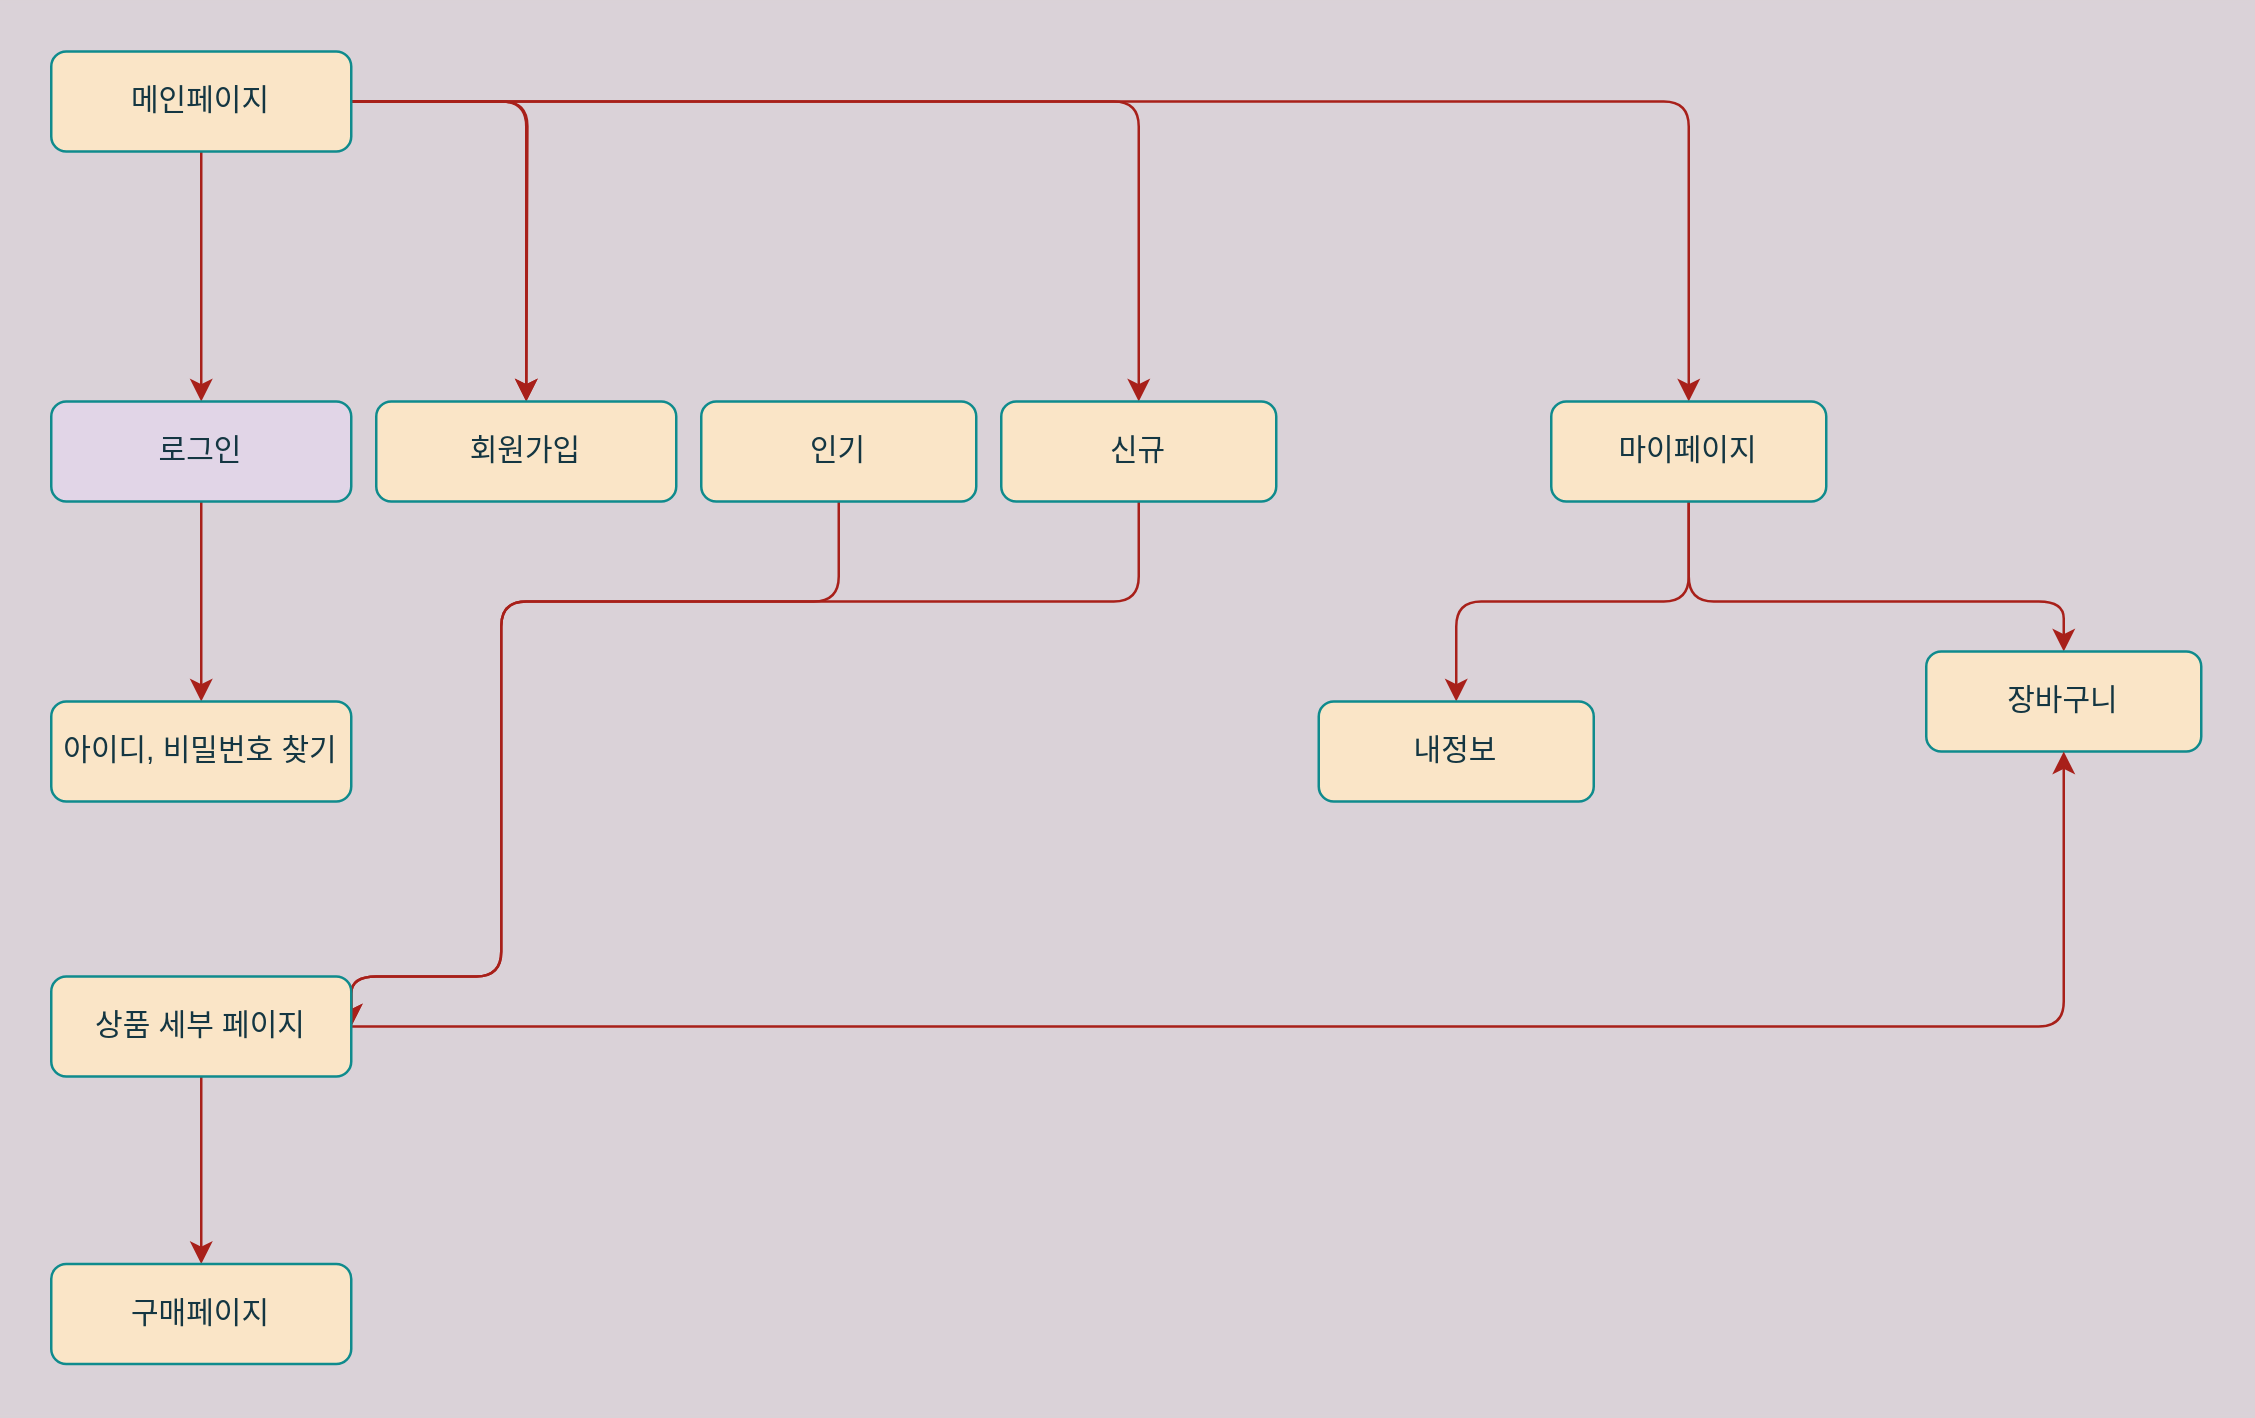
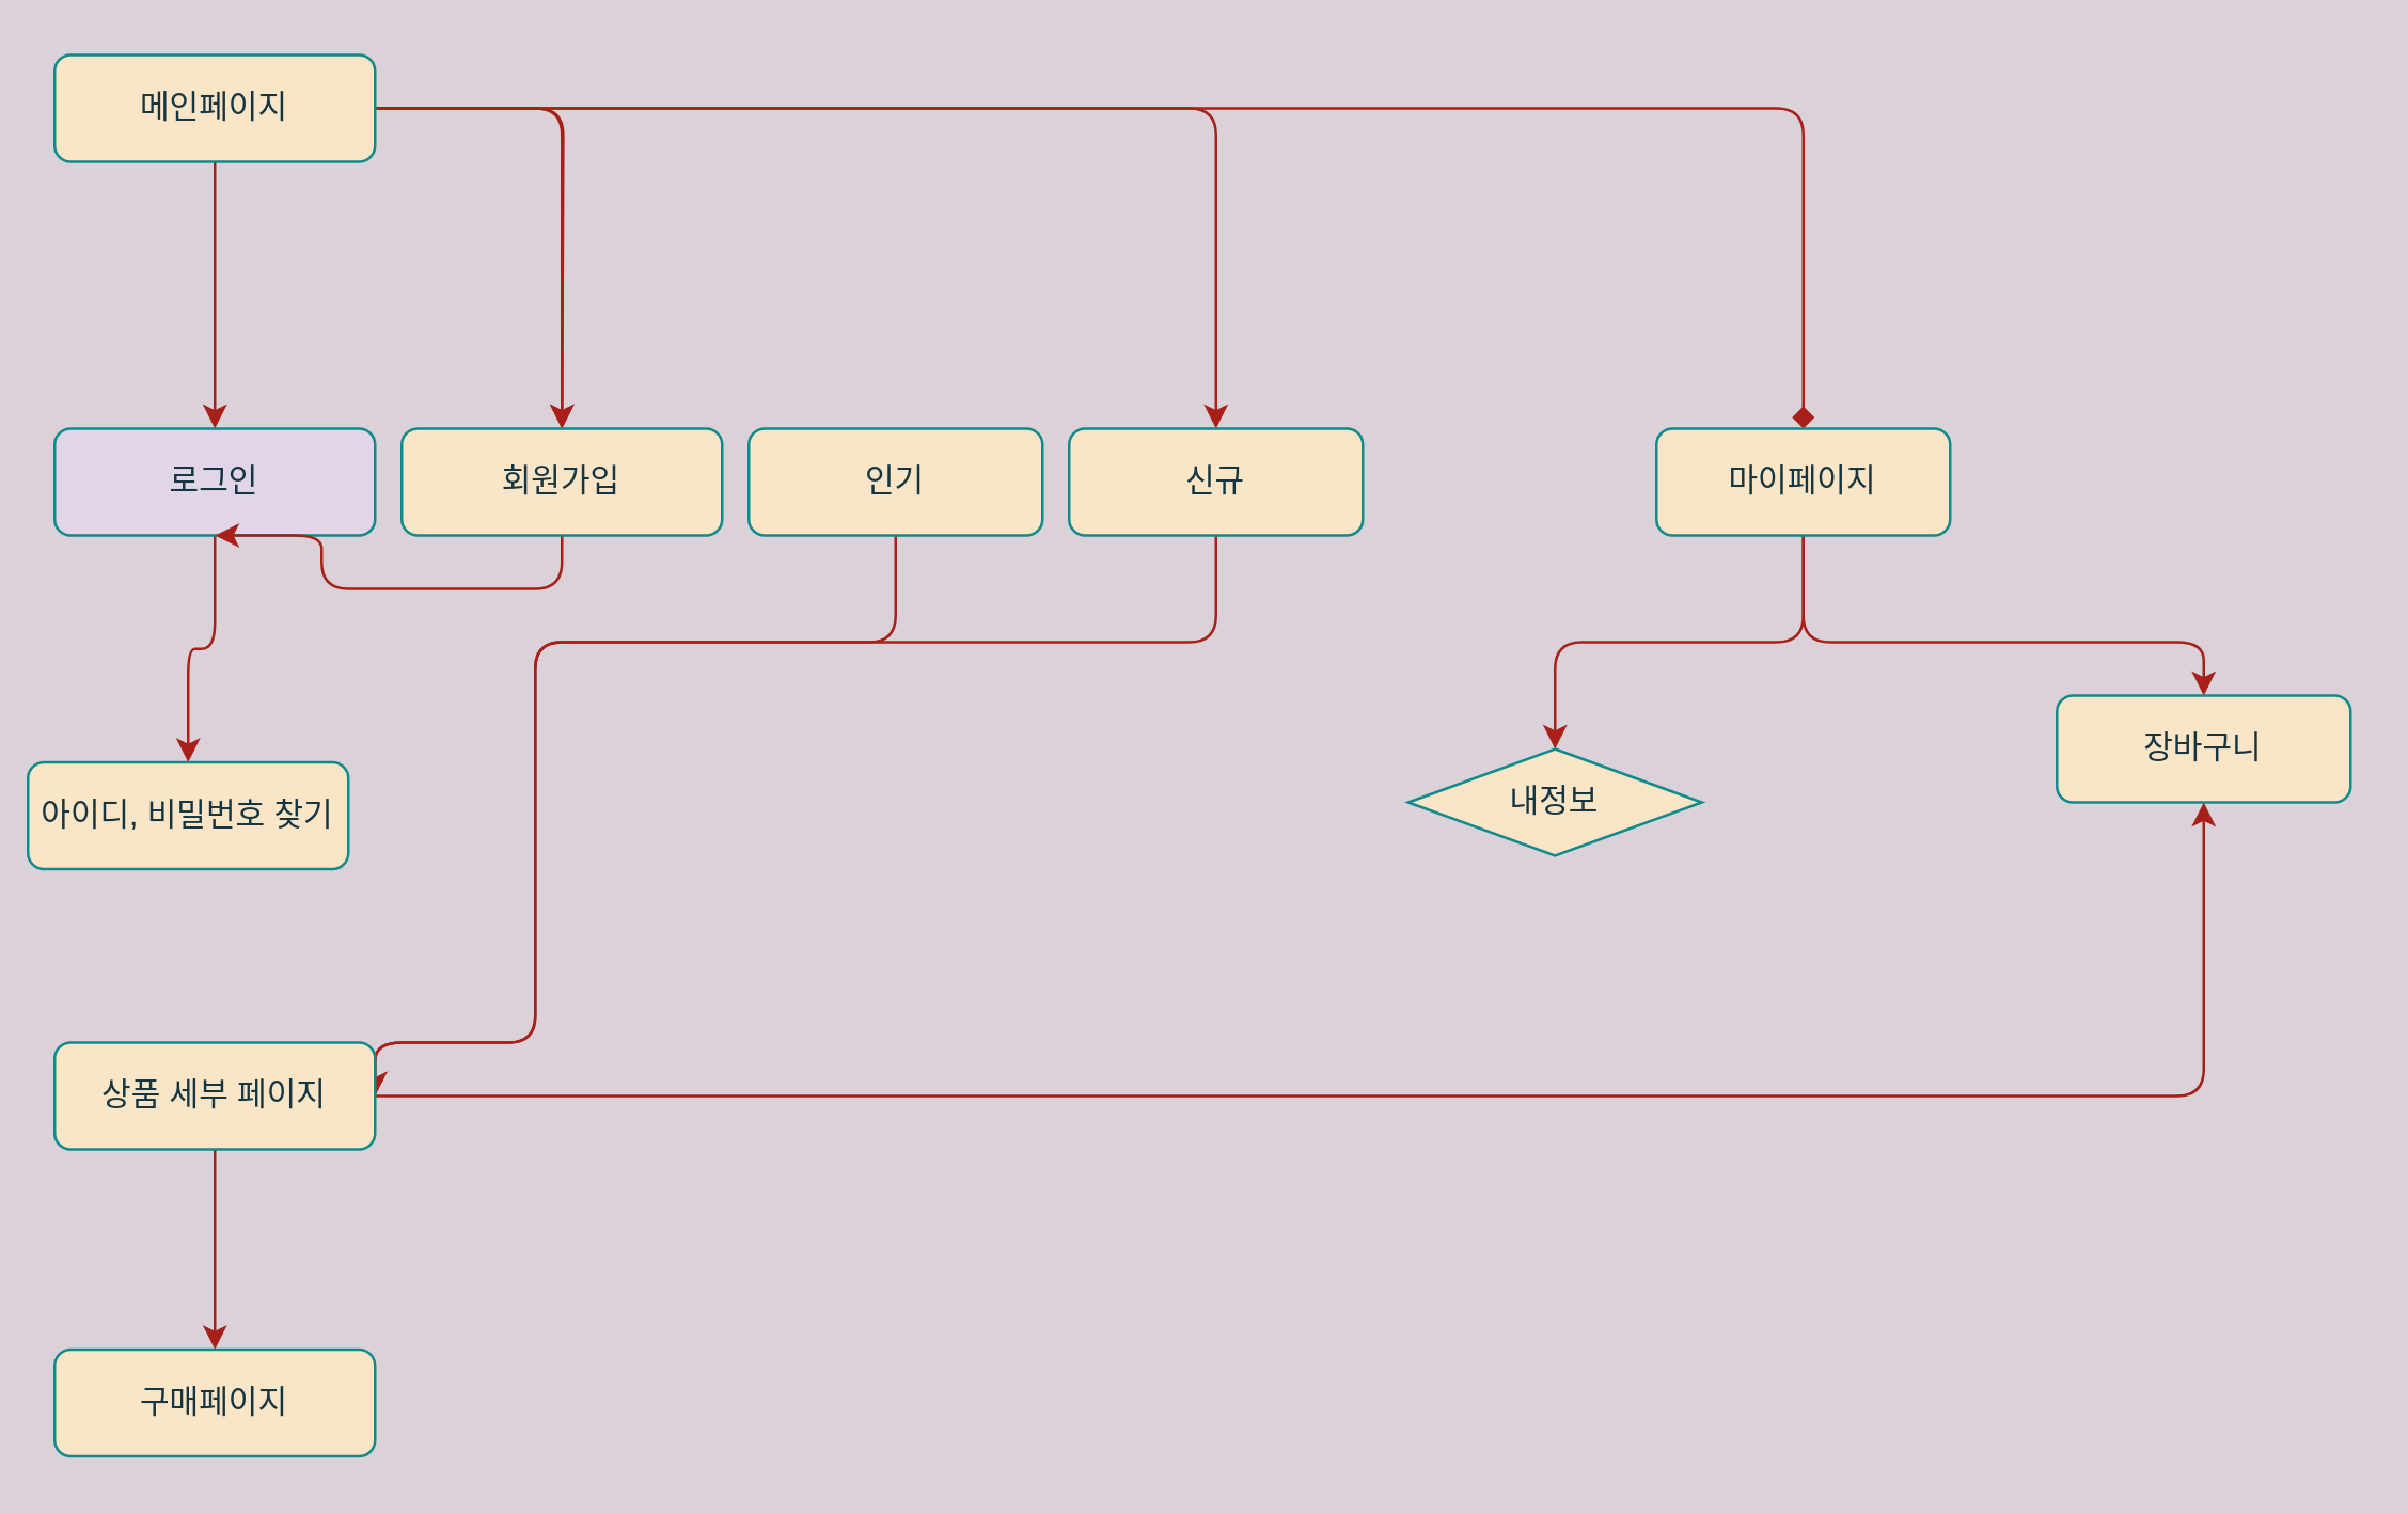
  <mxCell id="0" />
  <mxCell id="1" parent="0" />
  <mxCell id="2" style="edgeStyle=orthogonalEdgeStyle;curved=0;rounded=1;sketch=0;orthogonalLoop=1;jettySize=auto;html=1;strokeColor=#A8201A;fillColor=#FAE5C7;fontColor=#143642;labelBackgroundColor=#DAD2D8;" edge="1" parent="1" source="7" target="9"><mxGeometry relative="1" as="geometry" /></mxCell>
  <mxCell id="3" style="edgeStyle=orthogonalEdgeStyle;curved=0;rounded=1;sketch=0;orthogonalLoop=1;jettySize=auto;html=1;strokeColor=#A8201A;fillColor=#FAE5C7;fontColor=#143642;labelBackgroundColor=#DAD2D8;" edge="1" parent="1" source="7"><mxGeometry relative="1" as="geometry"><mxPoint x="210" y="160" as="targetPoint" /></mxGeometry></mxCell>
  <mxCell id="4" style="edgeStyle=orthogonalEdgeStyle;curved=0;rounded=1;sketch=0;orthogonalLoop=1;jettySize=auto;html=1;strokeColor=#A8201A;fillColor=#FAE5C7;fontColor=#143642;" edge="1" parent="1" source="7" target="19"><mxGeometry relative="1" as="geometry" /></mxCell>
  <mxCell id="5" style="edgeStyle=orthogonalEdgeStyle;curved=0;rounded=1;sketch=0;orthogonalLoop=1;jettySize=auto;html=1;entryX=0.5;entryY=0;entryDx=0;entryDy=0;strokeColor=#A8201A;fillColor=#FAE5C7;fontColor=#143642;" edge="1" parent="1" source="7" target="14"><mxGeometry relative="1" as="geometry" /></mxCell>
- <mxCell id="6" style="edgeStyle=orthogonalEdgeStyle;curved=0;rounded=1;sketch=0;orthogonalLoop=1;jettySize=auto;html=1;entryX=0.5;entryY=0;entryDx=0;entryDy=0;strokeColor=#A8201A;fillColor=#FAE5C7;fontColor=#143642;" edge="1" parent="1" source="7" target="17"><mxGeometry relative="1" as="geometry" /></mxCell>
+ <mxCell id="6" style="edgeStyle=orthogonalEdgeStyle;curved=0;rounded=1;sketch=0;orthogonalLoop=1;jettySize=auto;html=1;entryX=0.5;entryY=0;entryDx=0;entryDy=0;strokeColor=#A8201A;fillColor=#FAE5C7;fontColor=#143642;endArrow=diamond;" edge="1" parent="1" source="7" target="17"><mxGeometry relative="1" as="geometry" /></mxCell>
  <mxCell id="7" value="메인페이지" style="rounded=1;whiteSpace=wrap;html=1;fontSize=12;glass=0;strokeWidth=1;shadow=0;fillColor=#FAE5C7;strokeColor=#0F8B8D;fontColor=#143642;" parent="1" vertex="1"><mxGeometry x="20" y="20" width="120" height="40" as="geometry" /></mxCell>
  <mxCell id="8" style="edgeStyle=orthogonalEdgeStyle;curved=0;rounded=1;sketch=0;orthogonalLoop=1;jettySize=auto;html=1;entryX=0.5;entryY=0;entryDx=0;entryDy=0;strokeColor=#A8201A;fillColor=#FAE5C7;fontColor=#143642;" edge="1" parent="1" source="9" target="10"><mxGeometry relative="1" as="geometry" /></mxCell>
  <mxCell id="9" value="로그인" style="rounded=1;whiteSpace=wrap;html=1;fontSize=12;glass=0;strokeWidth=1;shadow=0;fillColor=#e1d5e7;strokeColor=#0F8B8D;fontColor=#143642;" parent="1" vertex="1"><mxGeometry x="20" y="160" width="120" height="40" as="geometry" /></mxCell>
- <mxCell id="10" value="아이디, 비밀번호 찾기" style="rounded=1;whiteSpace=wrap;html=1;fontSize=12;glass=0;strokeWidth=1;shadow=0;fillColor=#FAE5C7;strokeColor=#0F8B8D;fontColor=#143642;" vertex="1" parent="1"><mxGeometry x="20" y="280" width="120" height="40" as="geometry" /></mxCell>
+ <mxCell id="10" value="아이디, 비밀번호 찾기" style="rounded=1;whiteSpace=wrap;html=1;fontSize=12;glass=0;strokeWidth=1;shadow=0;fillColor=#FAE5C7;strokeColor=#0F8B8D;fontColor=#143642;" vertex="1" parent="1"><mxGeometry x="10" y="285" width="120" height="40" as="geometry" /></mxCell>
  <mxCell id="11" style="edgeStyle=orthogonalEdgeStyle;curved=0;rounded=1;sketch=0;orthogonalLoop=1;jettySize=auto;html=1;strokeColor=#A8201A;fillColor=#FAE5C7;fontColor=#143642;entryX=1;entryY=0.5;entryDx=0;entryDy=0;" edge="1" parent="1" source="12" target="24"><mxGeometry relative="1" as="geometry"><mxPoint x="335" y="280" as="targetPoint" /><Array as="points"><mxPoint x="335" y="240" /><mxPoint x="200" y="240" /><mxPoint x="200" y="390" /><mxPoint x="140" y="390" /></Array></mxGeometry></mxCell>
  <mxCell id="12" value="인기" style="rounded=1;whiteSpace=wrap;html=1;fontSize=12;glass=0;strokeWidth=1;shadow=0;fillColor=#FAE5C7;strokeColor=#0F8B8D;fontColor=#143642;" vertex="1" parent="1"><mxGeometry x="280" y="160" width="110" height="40" as="geometry" /></mxCell>
  <mxCell id="13" style="edgeStyle=orthogonalEdgeStyle;curved=0;rounded=1;sketch=0;orthogonalLoop=1;jettySize=auto;html=1;entryX=1;entryY=0.5;entryDx=0;entryDy=0;strokeColor=#A8201A;fillColor=#FAE5C7;fontColor=#143642;" edge="1" parent="1" source="14" target="24"><mxGeometry relative="1" as="geometry"><mxPoint x="460" y="280" as="targetPoint" /><Array as="points"><mxPoint x="455" y="240" /><mxPoint x="200" y="240" /><mxPoint x="200" y="390" /><mxPoint x="140" y="390" /></Array></mxGeometry></mxCell>
  <mxCell id="14" value="신규" style="rounded=1;whiteSpace=wrap;html=1;fontSize=12;glass=0;strokeWidth=1;shadow=0;fillColor=#FAE5C7;strokeColor=#0F8B8D;fontColor=#143642;" vertex="1" parent="1"><mxGeometry x="400" y="160" width="110" height="40" as="geometry" /></mxCell>
  <mxCell id="15" style="edgeStyle=orthogonalEdgeStyle;curved=0;rounded=1;sketch=0;orthogonalLoop=1;jettySize=auto;html=1;entryX=0.5;entryY=0;entryDx=0;entryDy=0;strokeColor=#A8201A;fillColor=#FAE5C7;fontColor=#143642;" edge="1" parent="1" source="17" target="20"><mxGeometry relative="1" as="geometry" /></mxCell>
  <mxCell id="16" style="edgeStyle=orthogonalEdgeStyle;curved=0;rounded=1;sketch=0;orthogonalLoop=1;jettySize=auto;html=1;entryX=0.5;entryY=0;entryDx=0;entryDy=0;strokeColor=#A8201A;fillColor=#FAE5C7;fontColor=#143642;" edge="1" parent="1" source="17" target="21"><mxGeometry relative="1" as="geometry"><Array as="points"><mxPoint x="675" y="240" /><mxPoint x="825" y="240" /></Array></mxGeometry></mxCell>
  <mxCell id="17" value="마이페이지" style="rounded=1;whiteSpace=wrap;html=1;fontSize=12;glass=0;strokeWidth=1;shadow=0;fillColor=#FAE5C7;strokeColor=#0F8B8D;fontColor=#143642;" vertex="1" parent="1"><mxGeometry x="620" y="160" width="110" height="40" as="geometry" /></mxCell>
+ <mxCell id="18" style="edgeStyle=orthogonalEdgeStyle;curved=0;rounded=1;sketch=0;orthogonalLoop=1;jettySize=auto;html=1;entryX=0.5;entryY=1;entryDx=0;entryDy=0;strokeColor=#A8201A;fillColor=#FAE5C7;fontColor=#143642;" edge="1" parent="1" source="19" target="9"><mxGeometry relative="1" as="geometry"><Array as="points"><mxPoint x="210" y="220" /><mxPoint x="120" y="220" /><mxPoint x="120" y="200" /></Array></mxGeometry></mxCell>
  <mxCell id="19" value="회원가입" style="rounded=1;whiteSpace=wrap;html=1;fontSize=12;glass=0;strokeWidth=1;shadow=0;fillColor=#FAE5C7;strokeColor=#0F8B8D;fontColor=#143642;" vertex="1" parent="1"><mxGeometry x="150" y="160" width="120" height="40" as="geometry" /></mxCell>
- <mxCell id="20" value="내정보" style="rounded=1;whiteSpace=wrap;html=1;fontSize=12;glass=0;strokeWidth=1;shadow=0;fillColor=#FAE5C7;strokeColor=#0F8B8D;fontColor=#143642;" vertex="1" parent="1"><mxGeometry x="527" y="280" width="110" height="40" as="geometry" /></mxCell>
+ <mxCell id="20" value="내정보" style="rhombus;whiteSpace=wrap;html=1;fontSize=12;glass=0;strokeWidth=1;shadow=0;fillColor=#FAE5C7;strokeColor=#0F8B8D;fontColor=#143642;" vertex="1" parent="1"><mxGeometry x="527" y="280" width="110" height="40" as="geometry" /></mxCell>
  <mxCell id="21" value="장바구니" style="rounded=1;whiteSpace=wrap;html=1;fontSize=12;glass=0;strokeWidth=1;shadow=0;fillColor=#FAE5C7;strokeColor=#0F8B8D;fontColor=#143642;" vertex="1" parent="1"><mxGeometry x="770" y="260" width="110" height="40" as="geometry" /></mxCell>
  <mxCell id="22" style="edgeStyle=orthogonalEdgeStyle;curved=0;rounded=1;sketch=0;orthogonalLoop=1;jettySize=auto;html=1;strokeColor=#A8201A;fillColor=#FAE5C7;fontColor=#143642;entryX=0.5;entryY=0;entryDx=0;entryDy=0;" edge="1" parent="1" source="24" target="25"><mxGeometry relative="1" as="geometry"><mxPoint x="80" y="500" as="targetPoint" /></mxGeometry></mxCell>
  <mxCell id="23" style="edgeStyle=orthogonalEdgeStyle;curved=0;rounded=1;sketch=0;orthogonalLoop=1;jettySize=auto;html=1;entryX=0.5;entryY=1;entryDx=0;entryDy=0;strokeColor=#A8201A;fillColor=#FAE5C7;fontColor=#143642;" edge="1" parent="1" source="24" target="21"><mxGeometry relative="1" as="geometry" /></mxCell>
  <mxCell id="24" value="상품 세부 페이지" style="rounded=1;whiteSpace=wrap;html=1;fontSize=12;glass=0;strokeWidth=1;shadow=0;fillColor=#FAE5C7;strokeColor=#0F8B8D;fontColor=#143642;" vertex="1" parent="1"><mxGeometry x="20" y="390" width="120" height="40" as="geometry" /></mxCell>
  <mxCell id="25" value="구매페이지" style="rounded=1;whiteSpace=wrap;html=1;fontSize=12;glass=0;strokeWidth=1;shadow=0;fillColor=#FAE5C7;strokeColor=#0F8B8D;fontColor=#143642;" vertex="1" parent="1"><mxGeometry x="20" y="505" width="120" height="40" as="geometry" /></mxCell>
